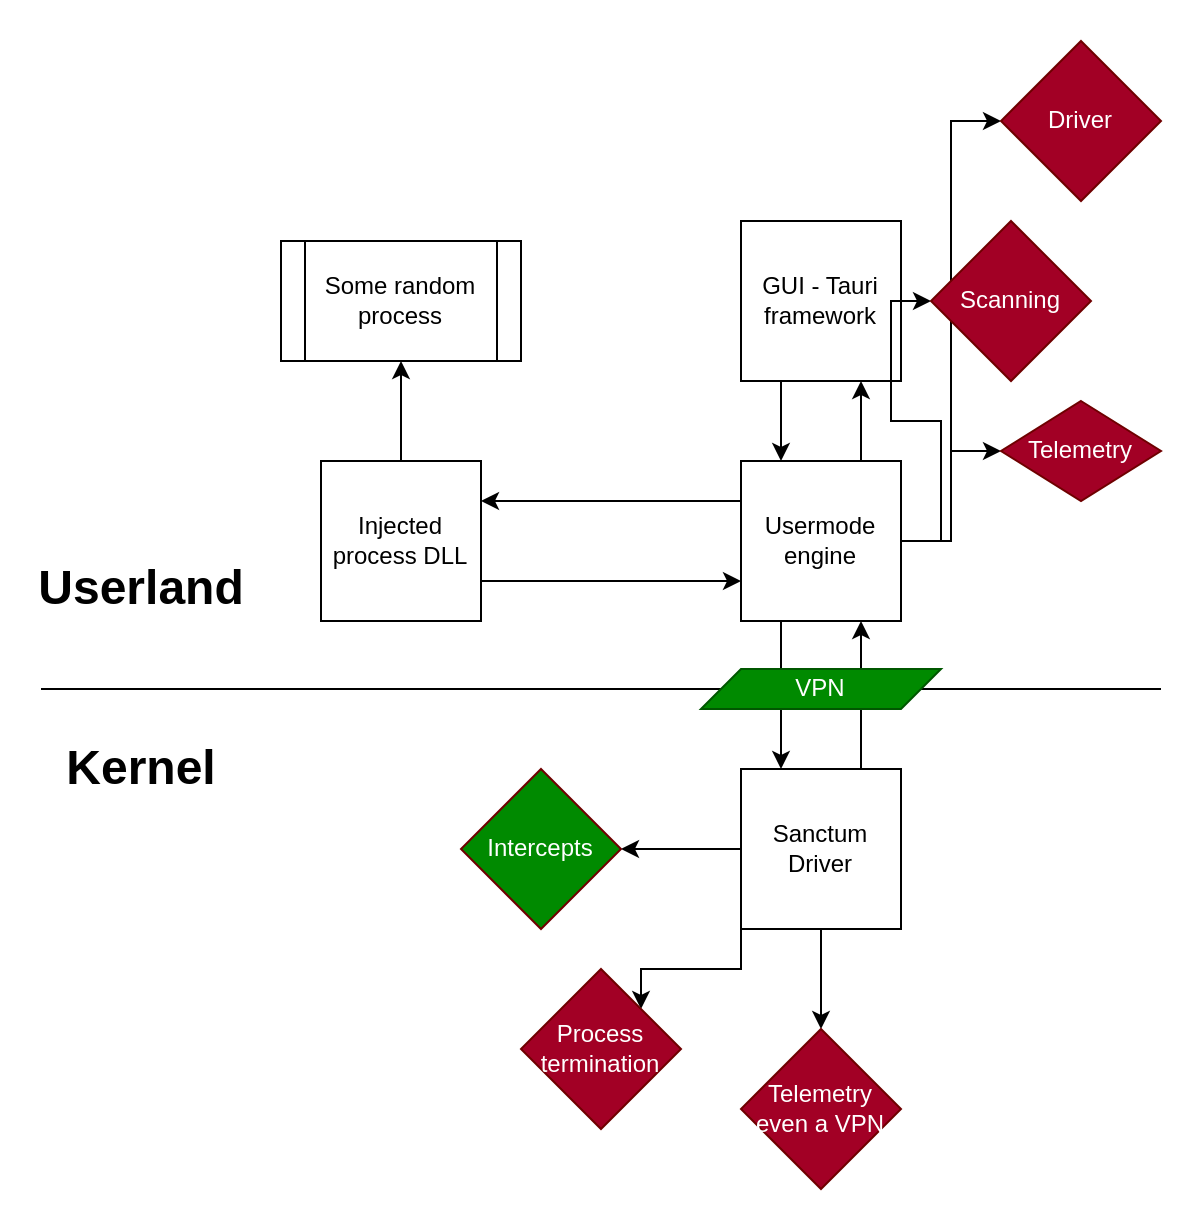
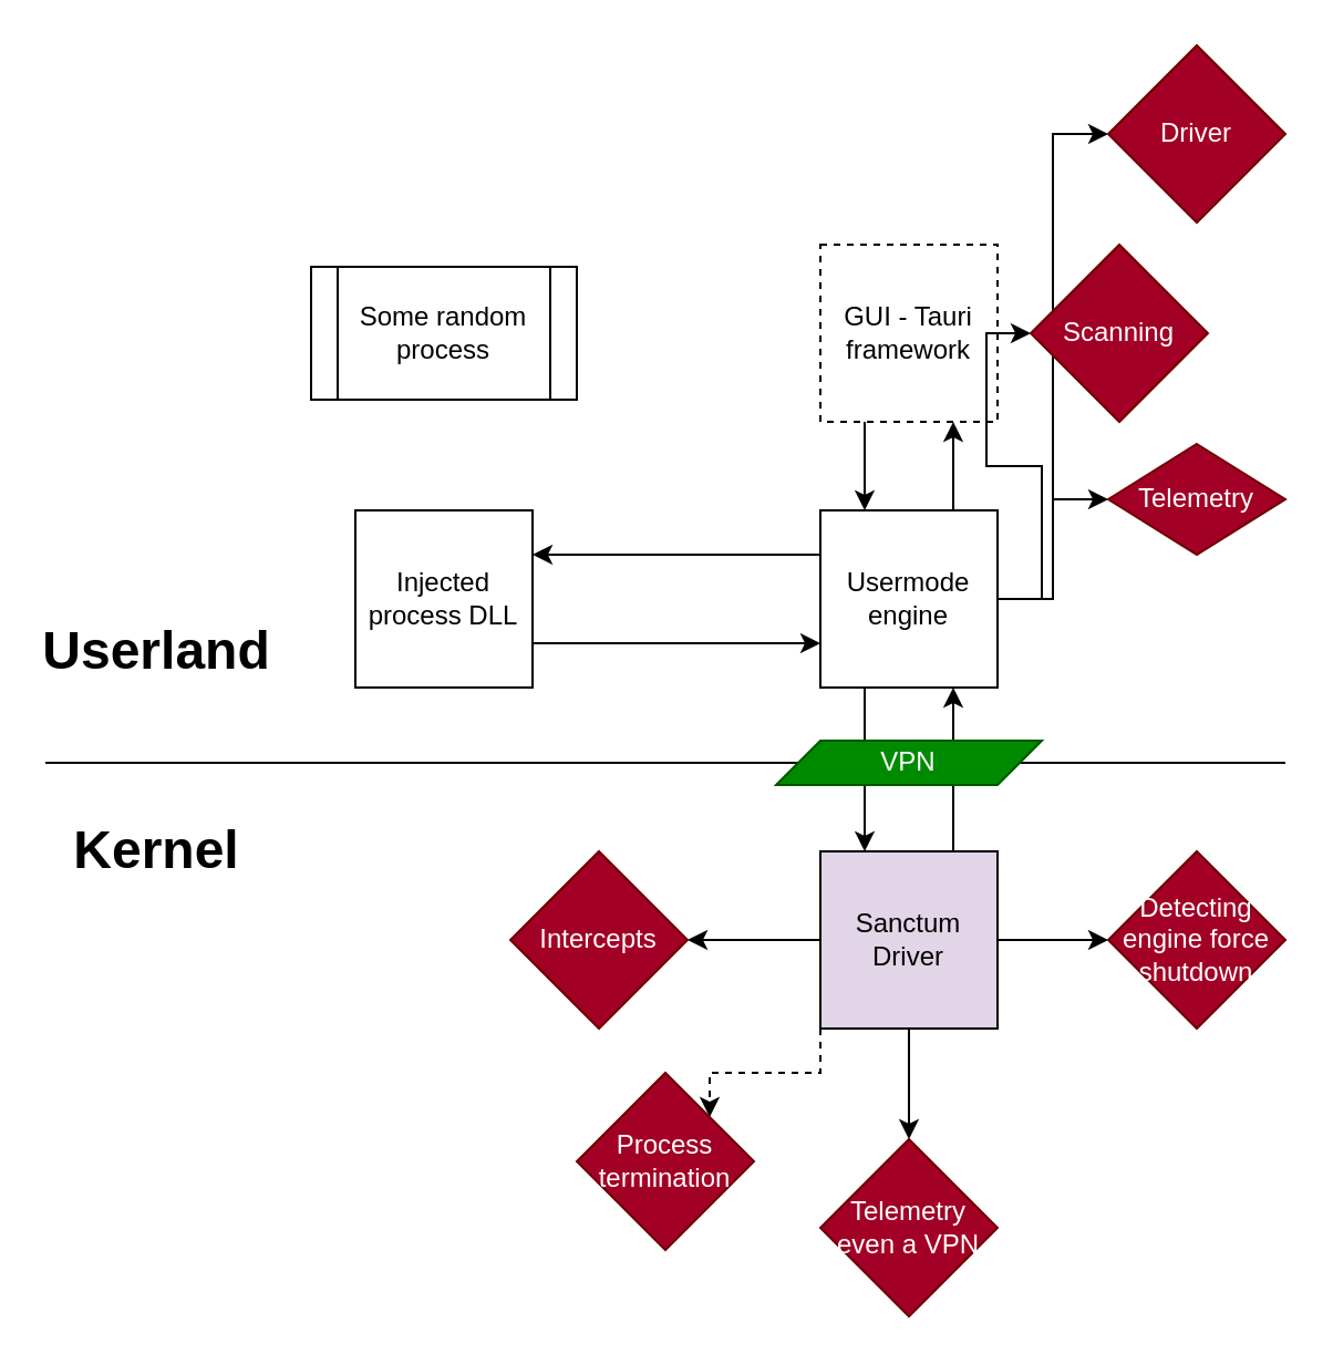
  <mxCell id="0" />
  <mxCell id="1" parent="0" />
  <mxCell id="2" style="edgeStyle=orthogonalEdgeStyle;rounded=0;orthogonalLoop=1;jettySize=auto;html=1;exitX=0.25;exitY=1;exitDx=0;exitDy=0;entryX=0.25;entryY=0;entryDx=0;entryDy=0;" parent="1" source="3" target="10" edge="1"><mxGeometry relative="1" as="geometry" /></mxCell>
- <mxCell id="3" value="GUI - Tauri framework" style="whiteSpace=wrap;html=1;aspect=fixed;" parent="1" vertex="1"><mxGeometry x="370" y="110" width="80" height="80" as="geometry" /></mxCell>
+ <mxCell id="3" value="GUI - Tauri framework" style="whiteSpace=wrap;html=1;aspect=fixed;dashed=1;" parent="1" vertex="1"><mxGeometry x="370" y="110" width="80" height="80" as="geometry" /></mxCell>
  <mxCell id="4" style="edgeStyle=orthogonalEdgeStyle;rounded=0;orthogonalLoop=1;jettySize=auto;html=1;exitX=0.75;exitY=0;exitDx=0;exitDy=0;entryX=0.75;entryY=1;entryDx=0;entryDy=0;" parent="1" source="10" target="3" edge="1"><mxGeometry relative="1" as="geometry" /></mxCell>
  <mxCell id="5" style="edgeStyle=orthogonalEdgeStyle;rounded=0;orthogonalLoop=1;jettySize=auto;html=1;exitX=0;exitY=0.25;exitDx=0;exitDy=0;entryX=1;entryY=0.25;entryDx=0;entryDy=0;" parent="1" source="10" target="13" edge="1"><mxGeometry relative="1" as="geometry" /></mxCell>
  <mxCell id="6" style="edgeStyle=orthogonalEdgeStyle;rounded=0;orthogonalLoop=1;jettySize=auto;html=1;exitX=0.25;exitY=1;exitDx=0;exitDy=0;entryX=0.25;entryY=0;entryDx=0;entryDy=0;" parent="1" source="10" target="23" edge="1"><mxGeometry relative="1" as="geometry" /></mxCell>
  <mxCell id="7" style="edgeStyle=orthogonalEdgeStyle;rounded=0;orthogonalLoop=1;jettySize=auto;html=1;exitX=1;exitY=0.5;exitDx=0;exitDy=0;entryX=0;entryY=0.5;entryDx=0;entryDy=0;" parent="1" source="10" target="26" edge="1"><mxGeometry relative="1" as="geometry" /></mxCell>
  <mxCell id="8" style="edgeStyle=orthogonalEdgeStyle;rounded=0;orthogonalLoop=1;jettySize=auto;html=1;exitX=1;exitY=0.5;exitDx=0;exitDy=0;entryX=0;entryY=0.5;entryDx=0;entryDy=0;" parent="1" source="10" target="27" edge="1"><mxGeometry relative="1" as="geometry" /></mxCell>
  <mxCell id="9" style="edgeStyle=orthogonalEdgeStyle;rounded=0;orthogonalLoop=1;jettySize=auto;html=1;exitX=1;exitY=0.5;exitDx=0;exitDy=0;entryX=0;entryY=0.5;entryDx=0;entryDy=0;" parent="1" source="10" target="28" edge="1"><mxGeometry relative="1" as="geometry" /></mxCell>
  <mxCell id="10" value="Usermode engine" style="whiteSpace=wrap;html=1;aspect=fixed;" parent="1" vertex="1"><mxGeometry x="370" y="230" width="80" height="80" as="geometry" /></mxCell>
- <mxCell id="11" style="edgeStyle=orthogonalEdgeStyle;rounded=0;orthogonalLoop=1;jettySize=auto;html=1;exitX=0.5;exitY=0;exitDx=0;exitDy=0;entryX=0.5;entryY=1;entryDx=0;entryDy=0;" parent="1" source="13" target="14" edge="1"><mxGeometry relative="1" as="geometry" /></mxCell>
  <mxCell id="12" style="edgeStyle=orthogonalEdgeStyle;rounded=0;orthogonalLoop=1;jettySize=auto;html=1;exitX=1;exitY=0.75;exitDx=0;exitDy=0;entryX=0;entryY=0.75;entryDx=0;entryDy=0;" parent="1" source="13" target="10" edge="1"><mxGeometry relative="1" as="geometry" /></mxCell>
  <mxCell id="13" value="Injected process DLL" style="whiteSpace=wrap;html=1;aspect=fixed;" parent="1" vertex="1"><mxGeometry x="160" y="230" width="80" height="80" as="geometry" /></mxCell>
  <mxCell id="14" value="Some random process" style="shape=process;whiteSpace=wrap;html=1;backgroundOutline=1;" parent="1" vertex="1"><mxGeometry x="140" y="120" width="120" height="60" as="geometry" /></mxCell>
  <mxCell id="15" value="" style="endArrow=none;html=1;rounded=0;" parent="1" source="32" edge="1"><mxGeometry width="50" height="50" relative="1" as="geometry"><mxPoint x="20" y="344" as="sourcePoint" /><mxPoint x="580" y="344" as="targetPoint" /></mxGeometry></mxCell>
  <mxCell id="16" value="Userland" style="text;strokeColor=none;fillColor=none;html=1;fontSize=24;fontStyle=1;verticalAlign=middle;align=center;" parent="1" vertex="1"><mxGeometry x="20" y="274" width="100" height="40" as="geometry" /></mxCell>
  <mxCell id="17" value="Kernel" style="text;strokeColor=none;fillColor=none;html=1;fontSize=24;fontStyle=1;verticalAlign=middle;align=center;" parent="1" vertex="1"><mxGeometry x="20" y="364" width="100" height="40" as="geometry" /></mxCell>
  <mxCell id="18" style="edgeStyle=orthogonalEdgeStyle;rounded=0;orthogonalLoop=1;jettySize=auto;html=1;exitX=0.75;exitY=0;exitDx=0;exitDy=0;entryX=0.75;entryY=1;entryDx=0;entryDy=0;" parent="1" source="23" target="10" edge="1"><mxGeometry relative="1" as="geometry" /></mxCell>
  <mxCell id="19" style="edgeStyle=orthogonalEdgeStyle;rounded=0;orthogonalLoop=1;jettySize=auto;html=1;exitX=0;exitY=0.5;exitDx=0;exitDy=0;entryX=1;entryY=0.5;entryDx=0;entryDy=0;" parent="1" source="23" target="24" edge="1"><mxGeometry relative="1" as="geometry" /></mxCell>
  <mxCell id="20" style="edgeStyle=orthogonalEdgeStyle;rounded=0;orthogonalLoop=1;jettySize=auto;html=1;exitX=0.5;exitY=1;exitDx=0;exitDy=0;entryX=0.5;entryY=0;entryDx=0;entryDy=0;" parent="1" source="23" target="25" edge="1"><mxGeometry relative="1" as="geometry" /></mxCell>
- <mxCell id="22" style="edgeStyle=orthogonalEdgeStyle;rounded=0;orthogonalLoop=1;jettySize=auto;html=1;exitX=0;exitY=1;exitDx=0;exitDy=0;entryX=1;entryY=0;entryDx=0;entryDy=0;" parent="1" source="23" target="30" edge="1"><mxGeometry relative="1" as="geometry"><Array as="points"><mxPoint x="370" y="484" /><mxPoint x="320" y="484" /></Array></mxGeometry></mxCell>
- <mxCell id="23" value="Sanctum Driver" style="whiteSpace=wrap;html=1;aspect=fixed;" parent="1" vertex="1"><mxGeometry x="370" y="384" width="80" height="80" as="geometry" /></mxCell>
- <mxCell id="24" value="Intercepts" style="rhombus;whiteSpace=wrap;html=1;fillColor=#008a00;strokeColor=#6F0000;fontColor=#ffffff;" parent="1" vertex="1"><mxGeometry x="230" y="384" width="80" height="80" as="geometry" /></mxCell>
+ <mxCell id="21" style="edgeStyle=orthogonalEdgeStyle;rounded=0;orthogonalLoop=1;jettySize=auto;html=1;exitX=1;exitY=0.5;exitDx=0;exitDy=0;entryX=0;entryY=0.5;entryDx=0;entryDy=0;" parent="1" source="23" target="29" edge="1"><mxGeometry relative="1" as="geometry" /></mxCell>
+ <mxCell id="22" style="edgeStyle=orthogonalEdgeStyle;rounded=0;orthogonalLoop=1;jettySize=auto;html=1;exitX=0;exitY=1;exitDx=0;exitDy=0;entryX=1;entryY=0;entryDx=0;entryDy=0;dashed=1;" parent="1" source="23" target="30" edge="1"><mxGeometry relative="1" as="geometry"><Array as="points"><mxPoint x="370" y="484" /><mxPoint x="320" y="484" /></Array></mxGeometry></mxCell>
+ <mxCell id="23" value="Sanctum Driver" style="whiteSpace=wrap;html=1;aspect=fixed;fillColor=#e1d5e7;" parent="1" vertex="1"><mxGeometry x="370" y="384" width="80" height="80" as="geometry" /></mxCell>
+ <mxCell id="24" value="Intercepts" style="rhombus;whiteSpace=wrap;html=1;fillColor=#a20025;strokeColor=#6F0000;fontColor=#ffffff;" parent="1" vertex="1"><mxGeometry x="230" y="384" width="80" height="80" as="geometry" /></mxCell>
  <mxCell id="25" value="Telemetry even a VPN" style="rhombus;whiteSpace=wrap;html=1;fillColor=#a20025;strokeColor=#6F0000;fontColor=#ffffff;" parent="1" vertex="1"><mxGeometry x="370" y="514" width="80" height="80" as="geometry" /></mxCell>
  <mxCell id="26" value="Scanning" style="rhombus;whiteSpace=wrap;html=1;fillColor=#a20025;strokeColor=#6F0000;fontColor=#ffffff;" parent="1" vertex="1"><mxGeometry x="465" y="110" width="80" height="80" as="geometry" /></mxCell>
  <mxCell id="27" value="Telemetry" style="rhombus;whiteSpace=wrap;html=1;fillColor=#a20025;strokeColor=#6F0000;fontColor=#ffffff;" parent="1" vertex="1"><mxGeometry x="500" y="200" width="80" height="50" as="geometry" /></mxCell>
  <mxCell id="28" value="Driver" style="rhombus;whiteSpace=wrap;html=1;fillColor=#a20025;strokeColor=#6F0000;fontColor=#ffffff;" parent="1" vertex="1"><mxGeometry x="500" y="20" width="80" height="80" as="geometry" /></mxCell>
+ <mxCell id="29" value="Detecting engine force shutdown" style="rhombus;whiteSpace=wrap;html=1;fillColor=#a20025;strokeColor=#6F0000;fontColor=#ffffff;" parent="1" vertex="1"><mxGeometry x="500" y="384" width="80" height="80" as="geometry" /></mxCell>
  <mxCell id="30" value="Process termination" style="rhombus;whiteSpace=wrap;html=1;fillColor=#a20025;strokeColor=#6F0000;fontColor=#ffffff;" parent="1" vertex="1"><mxGeometry x="260" y="484" width="80" height="80" as="geometry" /></mxCell>
  <mxCell id="31" value="" style="endArrow=none;html=1;rounded=0;" parent="1" target="32" edge="1"><mxGeometry width="50" height="50" relative="1" as="geometry"><mxPoint x="20" y="344" as="sourcePoint" /><mxPoint x="580" y="344" as="targetPoint" /></mxGeometry></mxCell>
  <mxCell id="32" value="VPN" style="shape=parallelogram;perimeter=parallelogramPerimeter;whiteSpace=wrap;html=1;fixedSize=1;fillColor=#008a00;strokeColor=#005700;fontColor=#ffffff;" parent="1" vertex="1"><mxGeometry x="350" y="334" width="120" height="20" as="geometry" /></mxCell>
